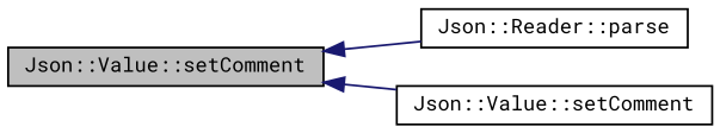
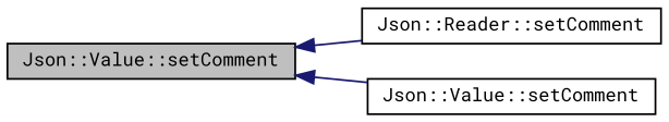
  digraph {
    rankdir=LR
    fontname="Roboto Mono"
    node [color=black fillcolor=white fontname="Roboto Mono" fontsize=10 shape=record style=filled]
    edge [color=midnightblue dir=back fontname="Roboto Mono" fontsize=10 labelfontname=FreeSans labelfontsize=10 style=solid]
    n1 [fillcolor=grey75 fontcolor=black height=0.2 label="Json::Value::setComment" width=0.4]
-   n2 [height=0.2 label="Json::Reader::parse" width=0.4]
+   n2 [height=0.2 label="Json::Reader::setComment" width=0.4]
    n3 [height=0.2 label="Json::Value::setComment" width=0.4]
    n1 -> n2
    n1 -> n3
  }
